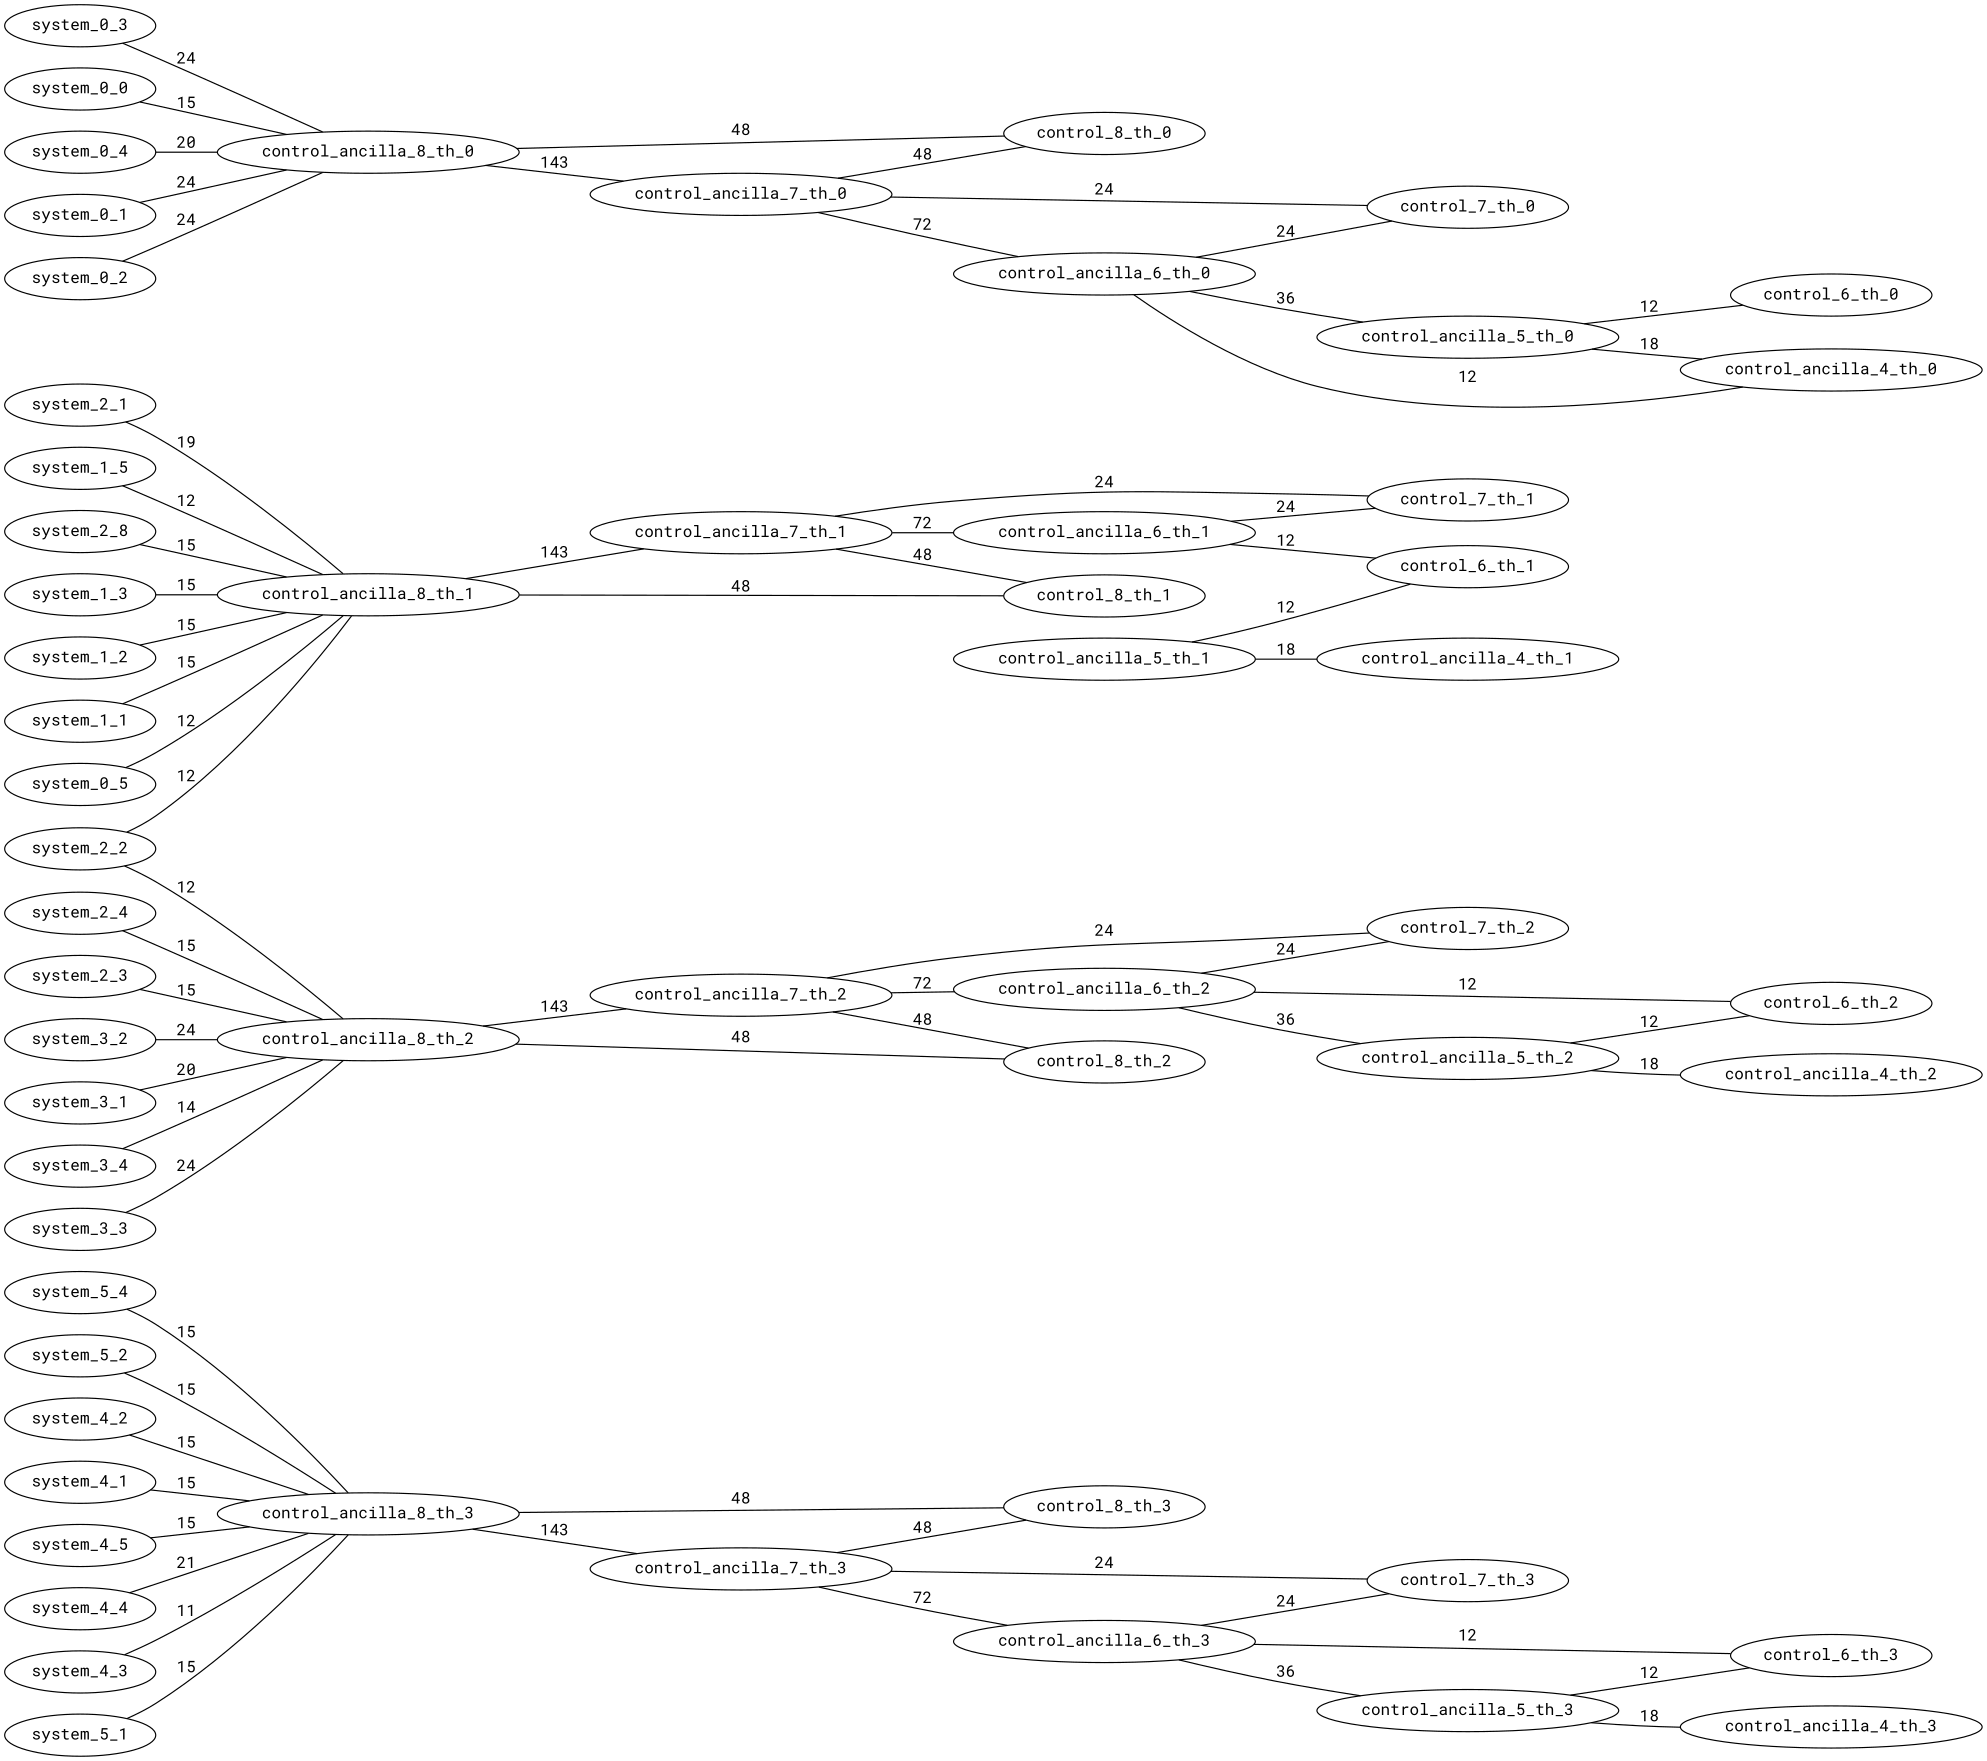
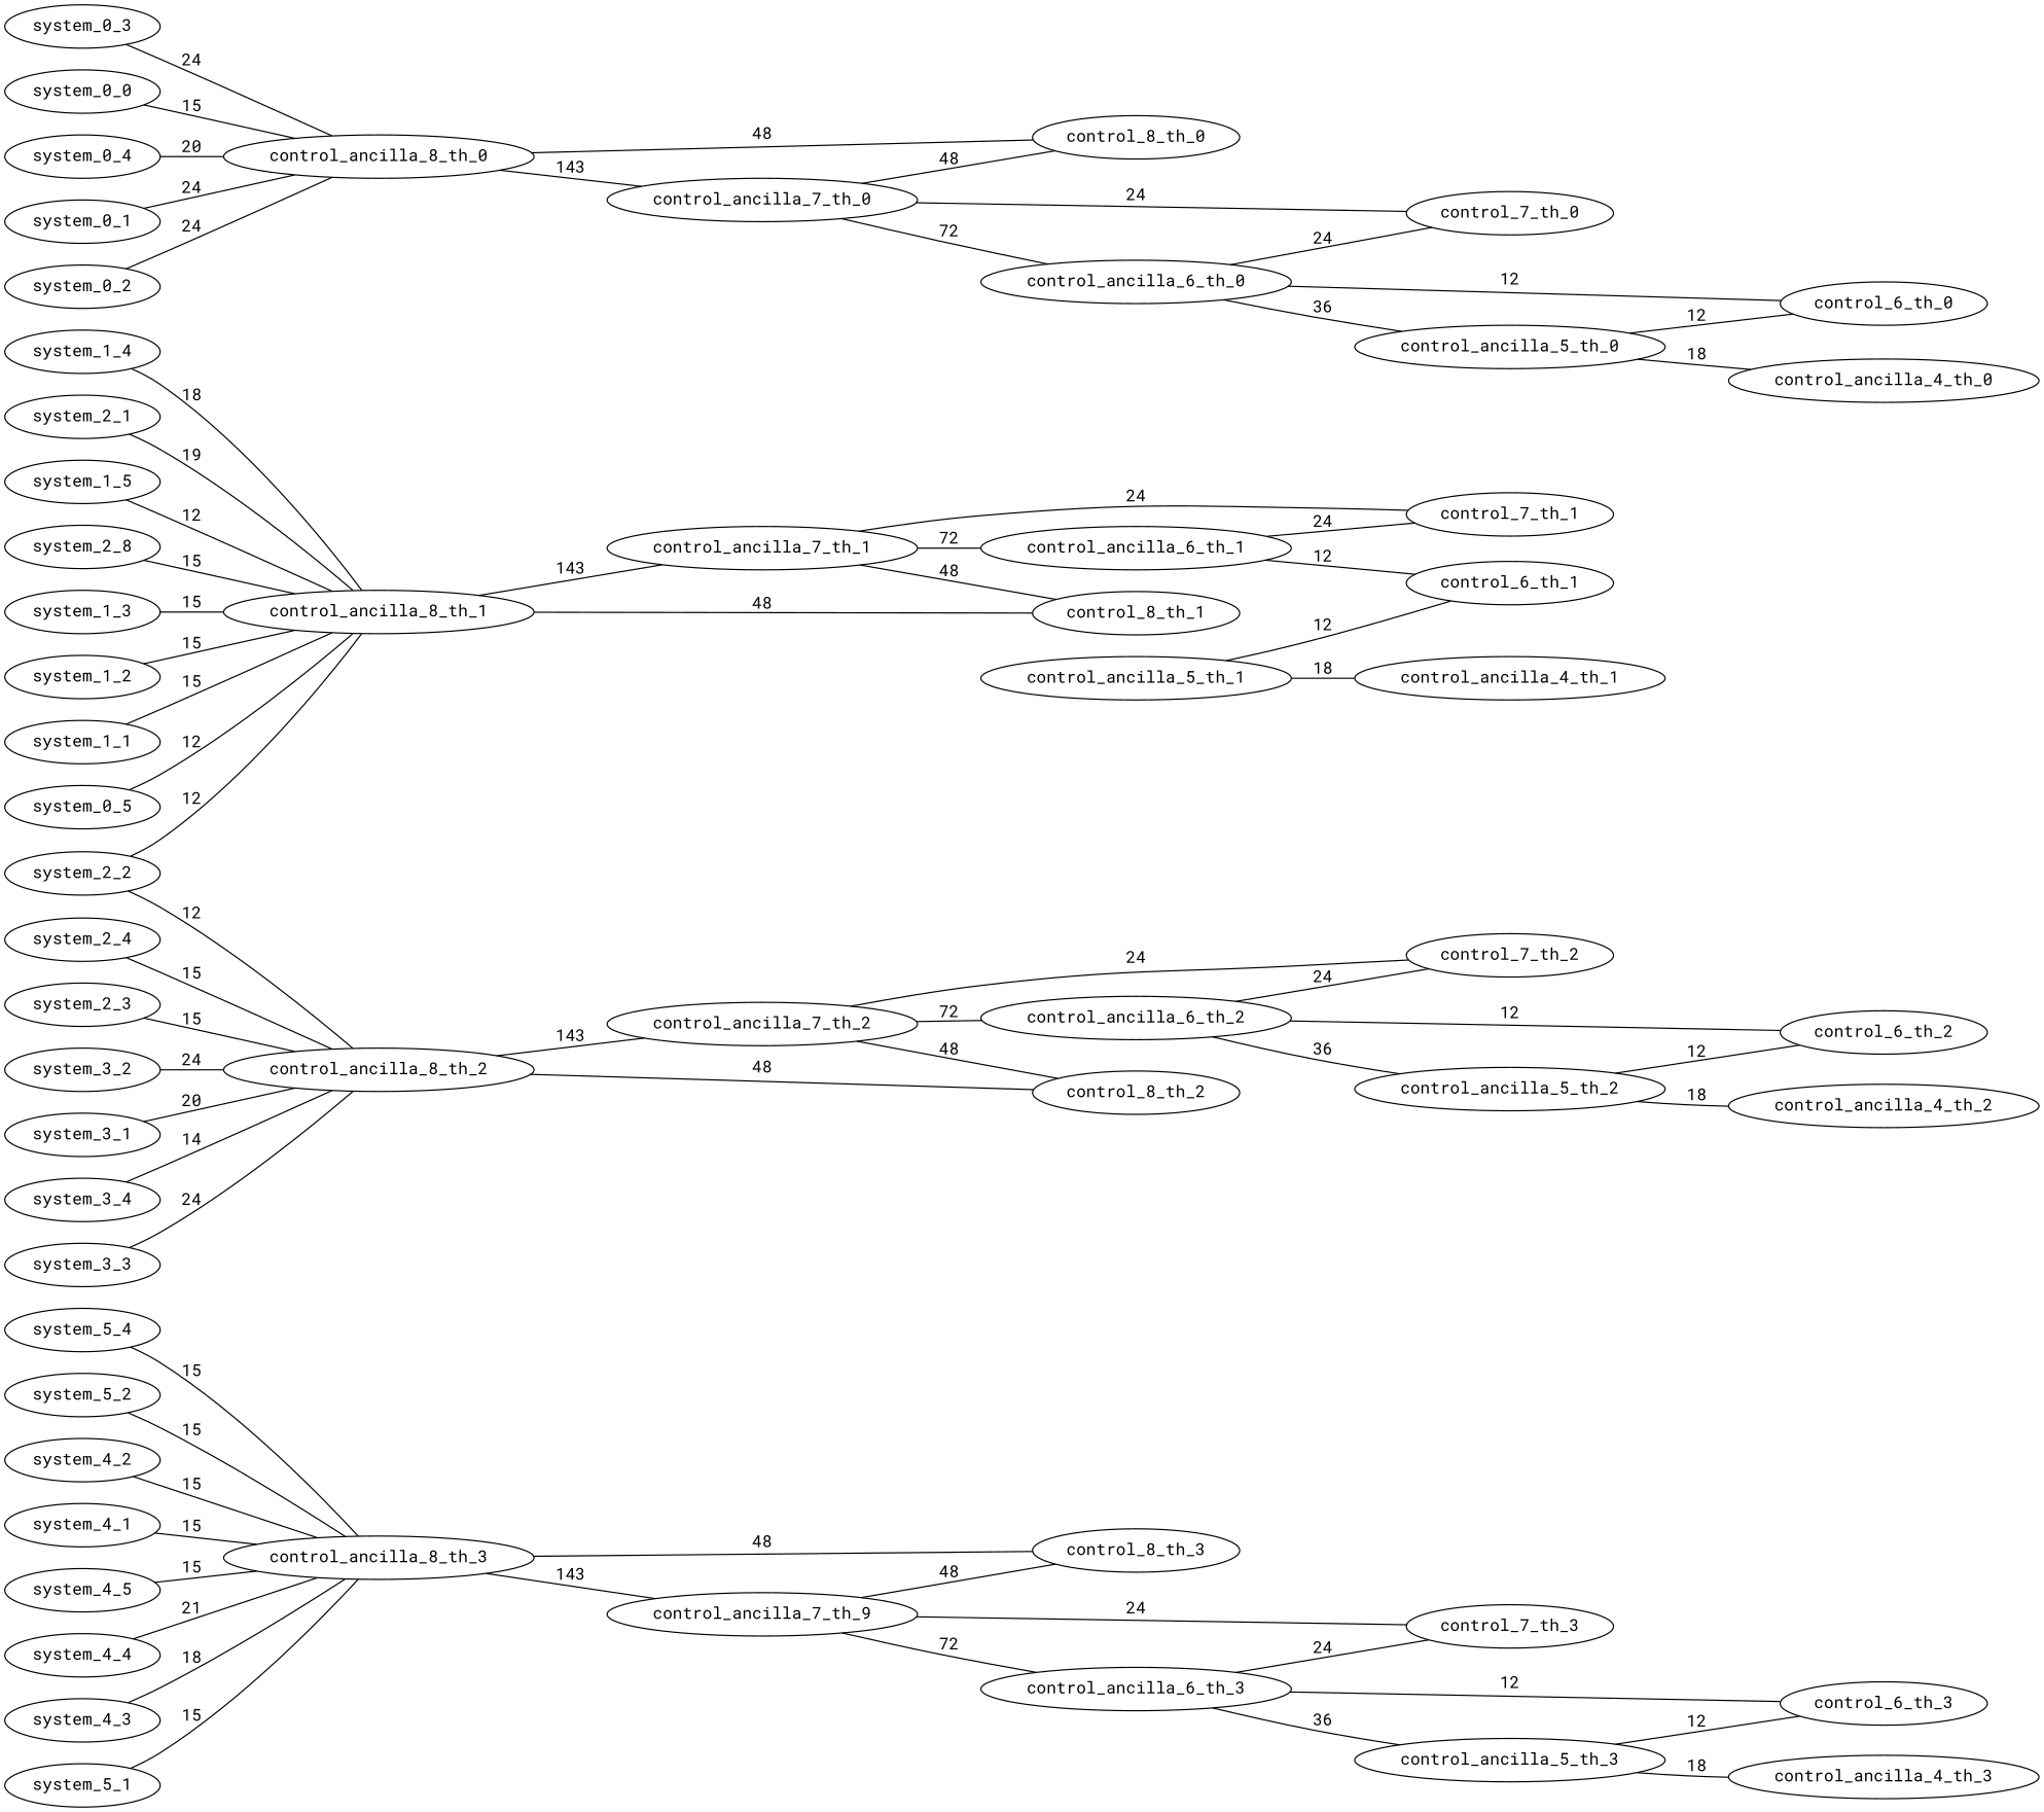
  graph {
    fontname="Roboto Mono"
    rankdir=LR
    node [fontname="Roboto Mono"]
    edge [fontname="Roboto Mono"]
    system_5_4
    control_ancilla_8_th_3
-   control_ancilla_7_th_3
+   control_ancilla_7_th_3 [label=control_ancilla_7_th_9]
    control_8_th_3
    control_ancilla_6_th_3
    control_7_th_3
    system_1_3
    control_ancilla_8_th_1
    control_ancilla_7_th_1
    control_8_th_1
    control_ancilla_6_th_1
    control_7_th_1
    system_5_2
    system_0_3
    control_ancilla_8_th_0
    control_8_th_0
    control_ancilla_7_th_0
    control_ancilla_6_th_0
    control_7_th_0
    system_4_2
    system_1_2
    system_4_1
    system_1_1
    system_3_3
    control_ancilla_8_th_2
    control_ancilla_7_th_2
    control_8_th_2
    control_ancilla_6_th_2
    control_7_th_2
    system_2_4
    control_ancilla_5_th_3
    control_6_th_3
    control_ancilla_4_th_3
    control_ancilla_5_th_2
    control_6_th_2
    control_ancilla_4_th_2
    system_4_5
    system_2_3
    system_2_2
    system_4_4
    system_0_5
+   system_1_4
    control_6_th_1
    control_ancilla_5_th_1
    control_ancilla_4_th_1
    control_6_th_0
    control_ancilla_5_th_0
    control_ancilla_4_th_0
    system_3_2
    system_4_3
    system_3_1
    system_2_1
    system_1_5
    system_3_4
    system_0_0
    system_5_1
    system_0_4
    system_0_1
    system_0_2
    n60 [label=system_2_8]
    system_5_4 -- control_ancilla_8_th_3 [label=15]
    control_ancilla_8_th_3 -- control_ancilla_7_th_3 [label=143]
    control_ancilla_8_th_3 -- control_8_th_3 [label=48]
    control_ancilla_7_th_3 -- control_8_th_3 [label=48]
    control_ancilla_7_th_3 -- control_ancilla_6_th_3 [label=72]
    control_ancilla_7_th_3 -- control_7_th_3 [label=24]
    control_ancilla_6_th_3 -- control_7_th_3 [label=24]
    control_ancilla_6_th_3 -- control_ancilla_5_th_3 [label=36]
    control_ancilla_6_th_3 -- control_6_th_3 [label=12]
    system_1_3 -- control_ancilla_8_th_1 [label=15]
    control_ancilla_8_th_1 -- control_ancilla_7_th_1 [label=143]
    control_ancilla_8_th_1 -- control_8_th_1 [label=48]
    control_ancilla_7_th_1 -- control_8_th_1 [label=48]
    control_ancilla_7_th_1 -- control_ancilla_6_th_1 [label=72]
    control_ancilla_7_th_1 -- control_7_th_1 [label=24]
    control_ancilla_6_th_1 -- control_7_th_1 [label=24]
    control_ancilla_6_th_1 -- control_6_th_1 [label=12]
    system_5_2 -- control_ancilla_8_th_3 [label=15]
    system_0_3 -- control_ancilla_8_th_0 [label=24]
    control_ancilla_8_th_0 -- control_8_th_0 [label=48]
    control_ancilla_8_th_0 -- control_ancilla_7_th_0 [label=143]
    control_ancilla_7_th_0 -- control_8_th_0 [label=48]
    control_ancilla_7_th_0 -- control_ancilla_6_th_0 [label=72]
    control_ancilla_7_th_0 -- control_7_th_0 [label=24]
    control_ancilla_6_th_0 -- control_7_th_0 [label=24]
-   control_ancilla_6_th_0 -- control_ancilla_4_th_0 [label=12]
+   control_ancilla_6_th_0 -- control_6_th_0 [label=12]
    control_ancilla_6_th_0 -- control_ancilla_5_th_0 [label=36]
    system_4_2 -- control_ancilla_8_th_3 [label=15]
    system_1_2 -- control_ancilla_8_th_1 [label=15]
    system_4_1 -- control_ancilla_8_th_3 [label=15]
    system_1_1 -- control_ancilla_8_th_1 [label=15]
    system_3_3 -- control_ancilla_8_th_2 [label=24]
    control_ancilla_8_th_2 -- control_ancilla_7_th_2 [label=143]
    control_ancilla_8_th_2 -- control_8_th_2 [label=48]
    control_ancilla_7_th_2 -- control_8_th_2 [label=48]
    control_ancilla_7_th_2 -- control_ancilla_6_th_2 [label=72]
    control_ancilla_7_th_2 -- control_7_th_2 [label=24]
    control_ancilla_6_th_2 -- control_7_th_2 [label=24]
    control_ancilla_6_th_2 -- control_ancilla_5_th_2 [label=36]
    control_ancilla_6_th_2 -- control_6_th_2 [label=12]
    system_2_4 -- control_ancilla_8_th_2 [label=15]
    control_ancilla_5_th_3 -- control_6_th_3 [label=12]
    control_ancilla_5_th_3 -- control_ancilla_4_th_3 [label=18]
    control_ancilla_5_th_2 -- control_6_th_2 [label=12]
    control_ancilla_5_th_2 -- control_ancilla_4_th_2 [label=18]
    system_4_5 -- control_ancilla_8_th_3 [label=15]
    system_2_3 -- control_ancilla_8_th_2 [label=15]
    system_2_2 -- control_ancilla_8_th_1 [label=12]
    system_2_2 -- control_ancilla_8_th_2 [label=12]
    system_4_4 -- control_ancilla_8_th_3 [label=21]
    system_0_5 -- control_ancilla_8_th_1 [label=12]
+   system_1_4 -- control_ancilla_8_th_1 [label=18]
    control_ancilla_5_th_1 -- control_6_th_1 [label=12]
    control_ancilla_5_th_1 -- control_ancilla_4_th_1 [label=18]
    control_ancilla_5_th_0 -- control_6_th_0 [label=12]
    control_ancilla_5_th_0 -- control_ancilla_4_th_0 [label=18]
    system_3_2 -- control_ancilla_8_th_2 [label=24]
-   system_4_3 -- control_ancilla_8_th_3 [label=11]
+   system_4_3 -- control_ancilla_8_th_3 [label=18]
    system_3_1 -- control_ancilla_8_th_2 [label=20]
    system_2_1 -- control_ancilla_8_th_1 [label=19]
    system_1_5 -- control_ancilla_8_th_1 [label=12]
    system_3_4 -- control_ancilla_8_th_2 [label=14]
    system_0_0 -- control_ancilla_8_th_0 [label=15]
    system_5_1 -- control_ancilla_8_th_3 [label=15]
    system_0_4 -- control_ancilla_8_th_0 [label=20]
    system_0_1 -- control_ancilla_8_th_0 [label=24]
    system_0_2 -- control_ancilla_8_th_0 [label=24]
    n60 -- control_ancilla_8_th_1 [label=15]
  }
